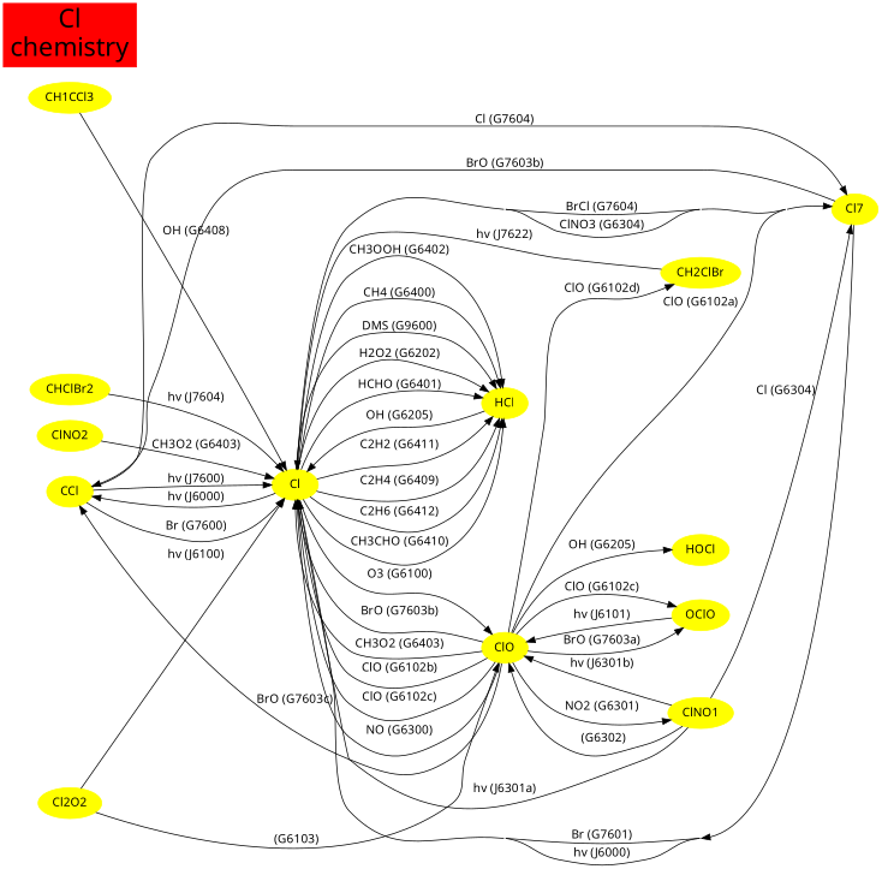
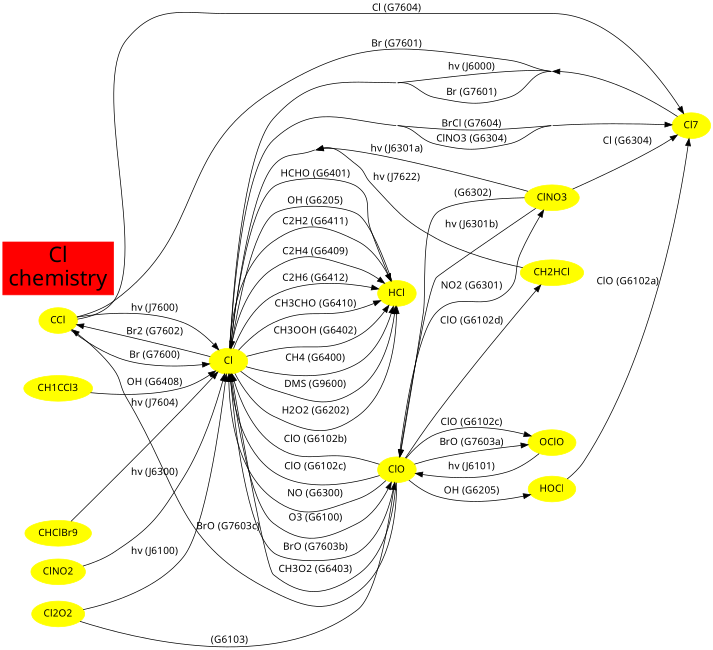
  digraph {
    concentrate=true
    fontname="Noto Sans"
    rankdir=LR
    node [color=yellow fontname="Noto Sans" shape=oval style=filled]
    edge [fontname="Noto Sans"]
    n1 [label=CCl]
-   CH2ClBr
+   CH2ClBr [label=CH2HCl]
    n3 [label=CH1CCl3]
-   CHClBr2
+   CHClBr2 [label=CHClBr9]
    Cl
    n6 [label=Cl7]
    Cl2O2
    ClNO2
-   ClNO3 [label=ClNO1]
+   ClNO3
    ClO
    HCl
    HOCl
    OClO
    "Cl\nchemistry" [color=red fontsize=30 shape=box]
    subgraph sub_1 {
      n1
      CH2ClBr
      n3
      CHClBr2
      Cl
      n6
      Cl2O2
      ClNO2
      ClNO3
      ClO
      HCl
      HOCl
      OClO
    }
    n1 -> Cl [label="Br (G7600)"]
    n1 -> Cl [label="hv (J7600)"]
    n1 -> n6 [label="Cl (G7604)"]
    CH2ClBr -> Cl [label="hv (J7622)"]
    n3 -> Cl [label="OH (G6408)"]
    CHClBr2 -> Cl [label="hv (J7604)"]
-   Cl -> n1 [label="hv (J6000)"]
+   Cl -> n1 [label="Br2 (G7602)"]
    Cl -> n6 [label="BrCl (G7604)"]
    Cl -> n6 [label="ClNO3 (G6304)"]
    Cl -> ClO [label="O3 (G6100)"]
    Cl -> HCl [label="C2H2 (G6411)"]
    Cl -> HCl [label="C2H4 (G6409)"]
    Cl -> HCl [label="C2H6 (G6412)"]
    Cl -> HCl [label="CH3CHO (G6410)"]
    Cl -> HCl [label="CH3OOH (G6402)"]
    Cl -> HCl [label="CH4 (G6400)"]
    Cl -> HCl [label="DMS (G9600)"]
    Cl -> HCl [label="H2O2 (G6202)"]
    Cl -> HCl [label="HCHO (G6401)"]
-   n6 -> n1 [label="BrO (G7603b)"]
+   n6 -> n1 [label="Br (G7601)"]
    n6 -> Cl [label="Br (G7601)"]
    n6 -> Cl [label="hv (J6000)"]
    Cl2O2 -> Cl [label="hv (J6100)"]
    Cl2O2 -> ClO [label=" (G6103)"]
-   ClNO2 -> Cl [label="CH3O2 (G6403)"]
+   ClNO2 -> Cl [label="hv (J6300)"]
    ClNO3 -> Cl [label="hv (J6301a)"]
    ClNO3 -> n6 [label="Cl (G6304)"]
    ClNO3 -> ClO [label=" (G6302)"]
    ClNO3 -> ClO [label="hv (J6301b)"]
    ClO -> n1 [label="BrO (G7603c)"]
    ClO -> CH2ClBr [label="ClO (G6102d)"]
    ClO -> Cl [label="BrO (G7603b)"]
    ClO -> Cl [label="CH3O2 (G6403)"]
    ClO -> Cl [label="ClO (G6102b)"]
    ClO -> Cl [label="ClO (G6102c)"]
    ClO -> Cl [label="NO (G6300)"]
-   ClO -> n6 [label="ClO (G6102a)"]
+   HOCl -> n6 [label="ClO (G6102a)"]
    ClO -> ClNO3 [label="NO2 (G6301)"]
    ClO -> HOCl [label="OH (G6205)"]
    ClO -> OClO [label="BrO (G7603a)"]
    ClO -> OClO [label="ClO (G6102c)"]
    HCl -> Cl [label="OH (G6205)"]
    OClO -> ClO [label="hv (J6101)"]
  }
